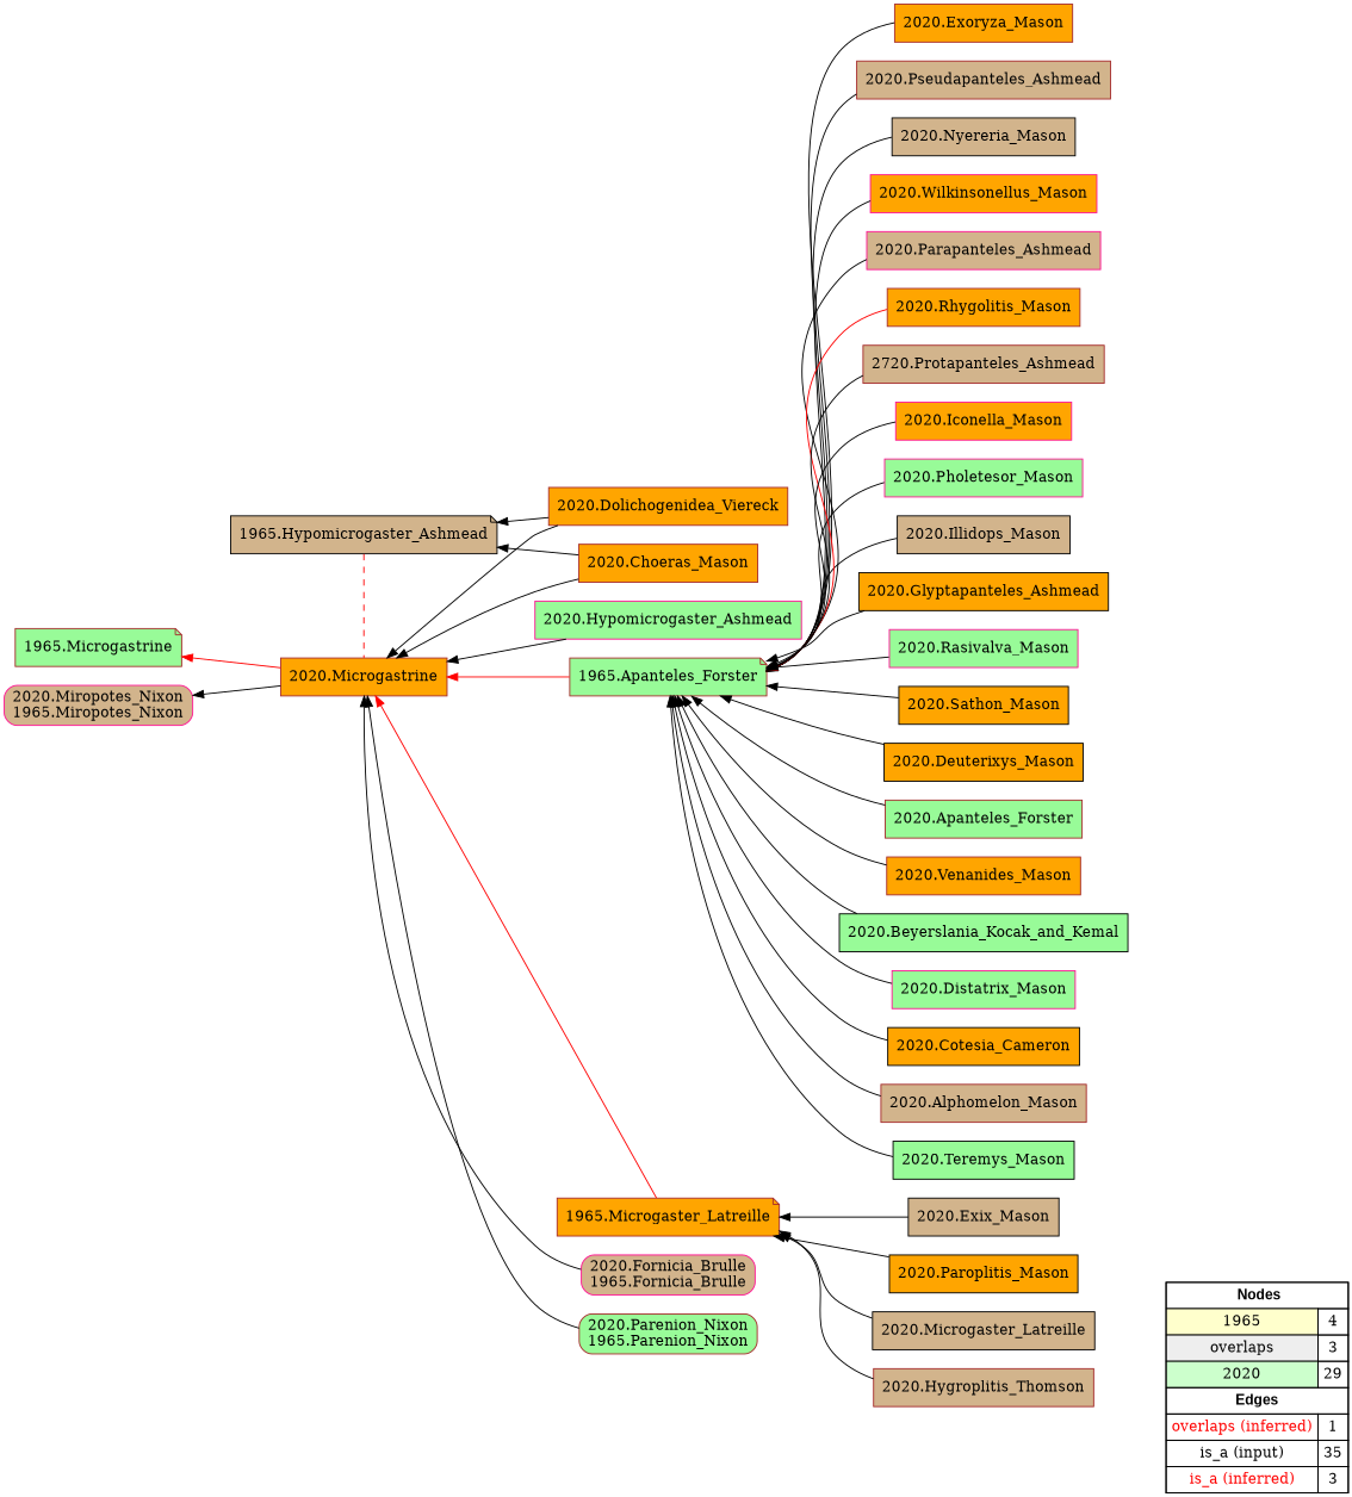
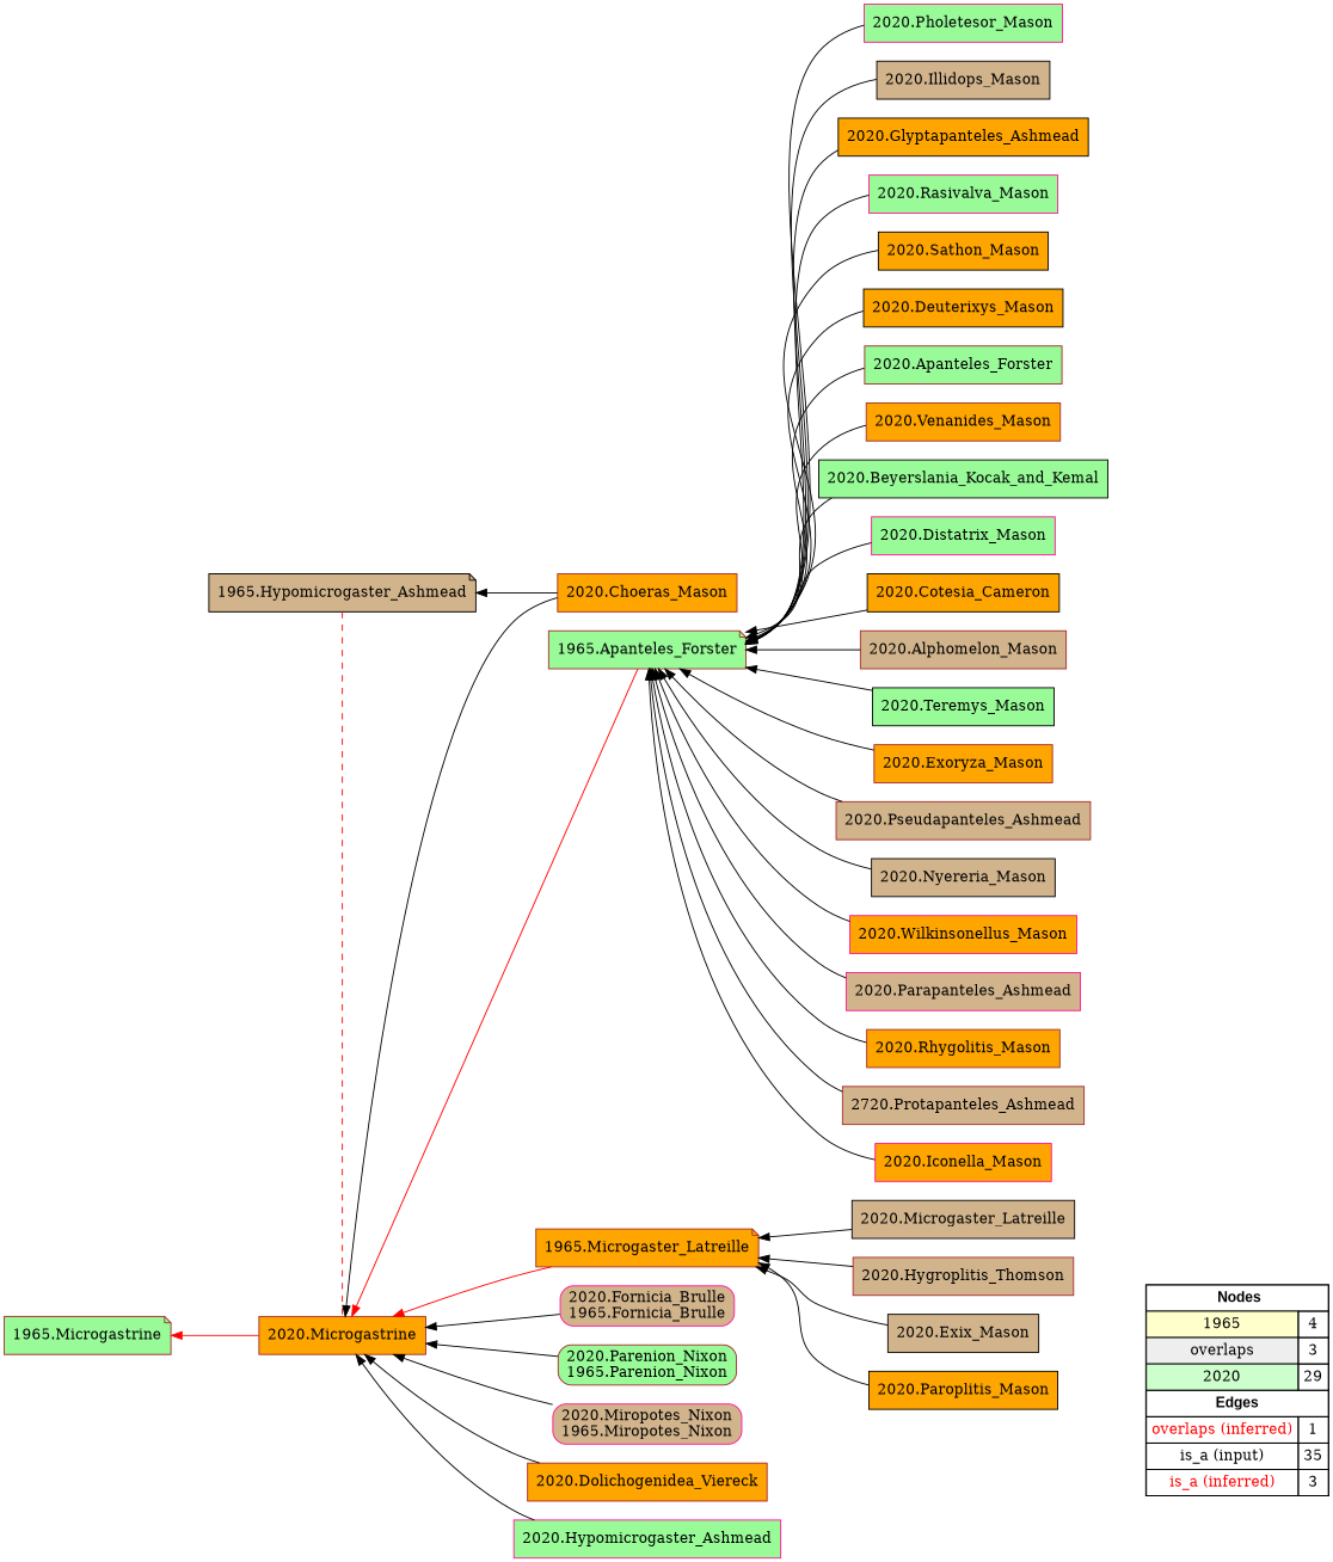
  digraph {
    fontname="DejaVu Serif"
    rankdir=RL
    node [fillcolor=orange fontname="DejaVu Serif" shape=box style=filled color=brown]
    edge [arrowhead=normal color="#000000" constraint=true fontname="DejaVu Serif" penwidth=1 style=solid]
    n1 [fillcolor=white label=<   <TABLE BORDER="0" CELLBORDER="1" CELLSPACING="0" CELLPADDING="4">  <TR> <TD COLSPAN="2"><font face="Arial Black"> Nodes</font></TD> </TR>  <TR>   <TD bgcolor="#FFFFCC" fontname="helvetica">1965</TD>   <TD>4</TD>   </TR>  <TR>   <TD bgcolor="#EEEEEE" fontname="helvetica">overlaps</TD>   <TD>3</TD>   </TR>  <TR>   <TD bgcolor="#CCFFCC" fontname="helvetica">2020</TD>   <TD>29</TD>   </TR>  <TR> <TD COLSPAN="2"><font face = "Arial Black"> Edges </font></TD> </TR>  <TR>   <TD><font color ="#FF0000">overlaps (inferred)</font></TD><TD>1</TD> </TR> <TR>   <TD><font color ="#000000">is_a (input)</font></TD><TD>35</TD> </TR> <TR>   <TD><font color ="#FF0000">is_a (inferred)</font></TD><TD>3</TD> </TR> </TABLE>   > margin=0 color=""]
    "1965.Hypomicrogaster_Ashmead" [color=black fillcolor=tan shape=note]
    "2020.Microgastrine"
    "1965.Microgastrine" [fillcolor=palegreen shape=note]
    "1965.Apanteles_Forster" [fillcolor=palegreen shape=note]
    "1965.Microgaster_Latreille" [shape=note]
    "2020.Fornicia_Brulle\n1965.Fornicia_Brulle" [color=deeppink fillcolor=tan style="filled,rounded"]
    "2020.Parenion_Nixon\n1965.Parenion_Nixon" [fillcolor=palegreen style="filled,rounded"]
    "2020.Miropotes_Nixon\n1965.Miropotes_Nixon" [color=deeppink fillcolor=tan style="filled,rounded"]
    "2020.Microgaster_Latreille" [color=black fillcolor=tan]
    "2020.Pholetesor_Mason" [color=deeppink fillcolor=palegreen]
    "2020.Illidops_Mason" [color=black fillcolor=tan]
    "2020.Glyptapanteles_Ashmead" [color=black]
    "2020.Rasivalva_Mason" [color=deeppink fillcolor=palegreen]
    "2020.Choeras_Mason"
    "2020.Sathon_Mason" [color=black]
    "2020.Dolichogenidea_Viereck"
    "2020.Deuterixys_Mason" [color=black]
    "2020.Apanteles_Forster" [fillcolor=palegreen]
    "2020.Venanides_Mason"
    "2020.Hygroplitis_Thomson" [fillcolor=tan]
    "2020.Beyerslania_Kocak_and_Kemal" [color=black fillcolor=palegreen]
    "2020.Distatrix_Mason" [color=deeppink fillcolor=palegreen]
    "2020.Hypomicrogaster_Ashmead" [color=deeppink fillcolor=palegreen]
    "2020.Cotesia_Cameron" [color=black]
    "2020.Exix_Mason" [color=black fillcolor=tan]
    "2020.Alphomelon_Mason" [fillcolor=tan]
    "2020.Teremys_Mason" [color=black fillcolor=palegreen]
    "2020.Exoryza_Mason"
    "2020.Paroplitis_Mason" [color=black]
    "2020.Pseudapanteles_Ashmead" [fillcolor=tan]
    "2020.Nyereria_Mason" [color=black fillcolor=tan]
    "2020.Wilkinsonellus_Mason" [color=deeppink]
    "2020.Parapanteles_Ashmead" [color=deeppink fillcolor=tan]
    "2020.Rhygolitis_Mason"
    n36 [fillcolor=tan label="2720.Protapanteles_Ashmead"]
    "2020.Iconella_Mason" [color=deeppink]
    subgraph sub_1 {
      rank=source
      n1
    }
    "1965.Hypomicrogaster_Ashmead" -> "2020.Microgastrine" [arrowhead=none color="#FF0000" constraint=false style=dashed]
    "2020.Microgastrine" -> "1965.Microgastrine" [color="#FF0000"]
    "1965.Apanteles_Forster" -> "2020.Microgastrine" [color="#FF0000"]
    "1965.Microgaster_Latreille" -> "2020.Microgastrine" [color="#FF0000"]
    "2020.Fornicia_Brulle\n1965.Fornicia_Brulle" -> "2020.Microgastrine"
    "2020.Parenion_Nixon\n1965.Parenion_Nixon" -> "2020.Microgastrine"
-   "2020.Microgastrine" -> "2020.Miropotes_Nixon\n1965.Miropotes_Nixon"
+   "2020.Miropotes_Nixon\n1965.Miropotes_Nixon" -> "2020.Microgastrine"
    "2020.Microgaster_Latreille" -> "1965.Microgaster_Latreille"
    "2020.Pholetesor_Mason" -> "1965.Apanteles_Forster"
    "2020.Illidops_Mason" -> "1965.Apanteles_Forster"
    "2020.Glyptapanteles_Ashmead" -> "1965.Apanteles_Forster"
    "2020.Rasivalva_Mason" -> "1965.Apanteles_Forster"
    "2020.Choeras_Mason" -> "1965.Hypomicrogaster_Ashmead"
    "2020.Choeras_Mason" -> "2020.Microgastrine"
    "2020.Sathon_Mason" -> "1965.Apanteles_Forster"
-   "2020.Dolichogenidea_Viereck" -> "1965.Hypomicrogaster_Ashmead"
    "2020.Dolichogenidea_Viereck" -> "2020.Microgastrine"
    "2020.Deuterixys_Mason" -> "1965.Apanteles_Forster"
    "2020.Apanteles_Forster" -> "1965.Apanteles_Forster"
    "2020.Venanides_Mason" -> "1965.Apanteles_Forster"
    "2020.Hygroplitis_Thomson" -> "1965.Microgaster_Latreille"
    "2020.Beyerslania_Kocak_and_Kemal" -> "1965.Apanteles_Forster"
    "2020.Distatrix_Mason" -> "1965.Apanteles_Forster"
    "2020.Hypomicrogaster_Ashmead" -> "2020.Microgastrine"
    "2020.Cotesia_Cameron" -> "1965.Apanteles_Forster"
    "2020.Exix_Mason" -> "1965.Microgaster_Latreille"
    "2020.Alphomelon_Mason" -> "1965.Apanteles_Forster"
    "2020.Teremys_Mason" -> "1965.Apanteles_Forster"
    "2020.Exoryza_Mason" -> "1965.Apanteles_Forster"
    "2020.Paroplitis_Mason" -> "1965.Microgaster_Latreille"
    "2020.Pseudapanteles_Ashmead" -> "1965.Apanteles_Forster"
    "2020.Nyereria_Mason" -> "1965.Apanteles_Forster"
    "2020.Wilkinsonellus_Mason" -> "1965.Apanteles_Forster"
    "2020.Parapanteles_Ashmead" -> "1965.Apanteles_Forster"
-   "2020.Rhygolitis_Mason" -> "1965.Apanteles_Forster" [color="#FF0000"]
+   "2020.Rhygolitis_Mason" -> "1965.Apanteles_Forster"
    n36 -> "1965.Apanteles_Forster"
    "2020.Iconella_Mason" -> "1965.Apanteles_Forster"
  }
